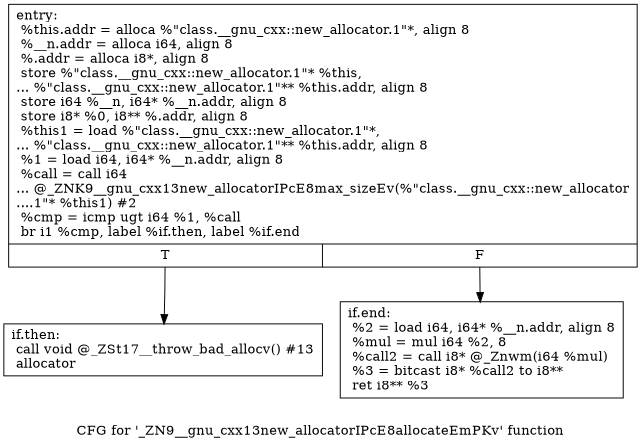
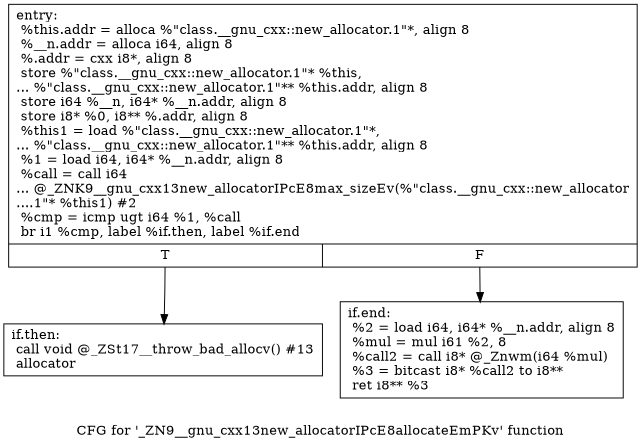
  digraph {
    label="CFG for '_ZN9__gnu_cxx13new_allocatorIPcE8allocateEmPKv' function"
    node [shape=record]
-   n1 [label="{entry:\l  %this.addr = alloca %\"class.__gnu_cxx::new_allocator.1\"*, align 8\l  %__n.addr = alloca i64, align 8\l  %.addr = alloca i8*, align 8\l  store %\"class.__gnu_cxx::new_allocator.1\"* %this,\l... %\"class.__gnu_cxx::new_allocator.1\"** %this.addr, align 8\l  store i64 %__n, i64* %__n.addr, align 8\l  store i8* %0, i8** %.addr, align 8\l  %this1 = load %\"class.__gnu_cxx::new_allocator.1\"*,\l... %\"class.__gnu_cxx::new_allocator.1\"** %this.addr, align 8\l  %1 = load i64, i64* %__n.addr, align 8\l  %call = call i64\l... @_ZNK9__gnu_cxx13new_allocatorIPcE8max_sizeEv(%\"class.__gnu_cxx::new_allocator\l....1\"* %this1) #2\l  %cmp = icmp ugt i64 %1, %call\l  br i1 %cmp, label %if.then, label %if.end\l|{<s0>T|<s1>F}}"]
+   n1 [label="{entry:\l  %this.addr = alloca %\"class.__gnu_cxx::new_allocator.1\"*, align 8\l  %__n.addr = alloca i64, align 8\l  %.addr = cxx i8*, align 8\l  store %\"class.__gnu_cxx::new_allocator.1\"* %this,\l... %\"class.__gnu_cxx::new_allocator.1\"** %this.addr, align 8\l  store i64 %__n, i64* %__n.addr, align 8\l  store i8* %0, i8** %.addr, align 8\l  %this1 = load %\"class.__gnu_cxx::new_allocator.1\"*,\l... %\"class.__gnu_cxx::new_allocator.1\"** %this.addr, align 8\l  %1 = load i64, i64* %__n.addr, align 8\l  %call = call i64\l... @_ZNK9__gnu_cxx13new_allocatorIPcE8max_sizeEv(%\"class.__gnu_cxx::new_allocator\l....1\"* %this1) #2\l  %cmp = icmp ugt i64 %1, %call\l  br i1 %cmp, label %if.then, label %if.end\l|{<s0>T|<s1>F}}"]
    n2 [label="{if.then:                                          \l  call void @_ZSt17__throw_bad_allocv() #13\l  allocator\l}"]
-   n3 [label="{if.end:                                           \l  %2 = load i64, i64* %__n.addr, align 8\l  %mul = mul i64 %2, 8\l  %call2 = call i8* @_Znwm(i64 %mul)\l  %3 = bitcast i8* %call2 to i8**\l  ret i8** %3\l}"]
+   n3 [label="{if.end:                                           \l  %2 = load i64, i64* %__n.addr, align 8\l  %mul = mul i61 %2, 8\l  %call2 = call i8* @_Znwm(i64 %mul)\l  %3 = bitcast i8* %call2 to i8**\l  ret i8** %3\l}"]
    n1 -> n2 [tailport=s0]
    n1 -> n3 [tailport=s1]
  }
